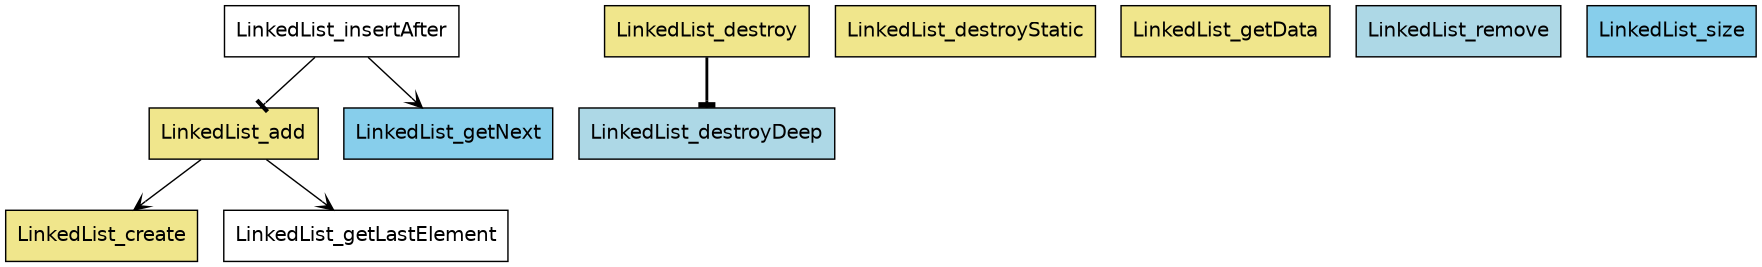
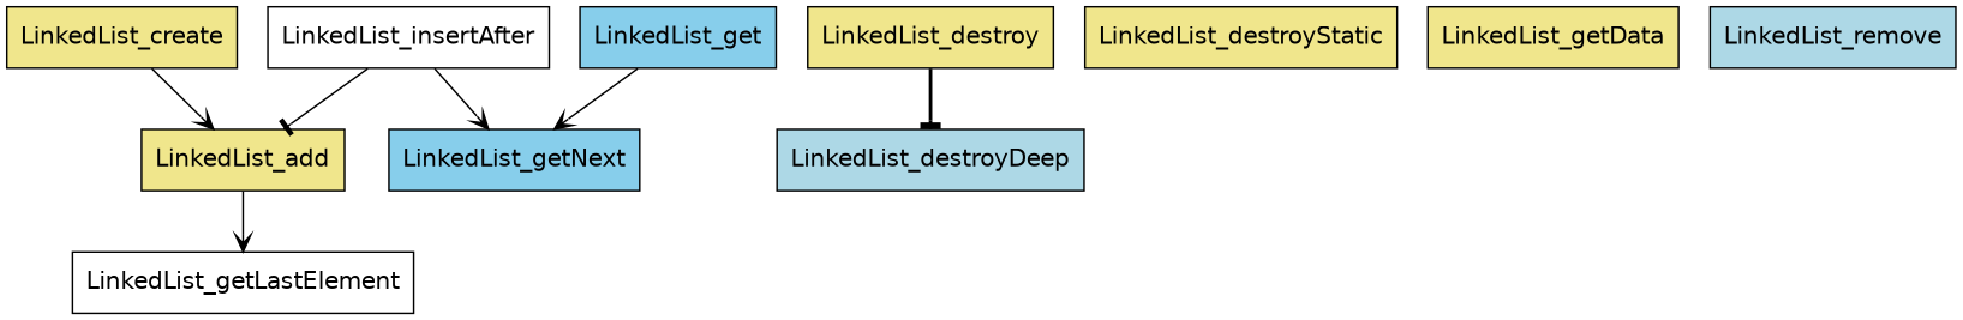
  digraph {
    fontname="DejaVu Sans"
    node [fillcolor=khaki fontname="DejaVu Sans" shape=box style=filled]
    edge [arrowhead=vee fontname="DejaVu Sans" style=solid]
    n1 [label=LinkedList_add]
    n2 [label=LinkedList_create]
    n3 [fillcolor=white label=LinkedList_getLastElement]
    n4 [label=LinkedList_destroy]
    n5 [fillcolor=lightblue label=LinkedList_destroyDeep]
    n6 [label=LinkedList_destroyStatic]
+   n7 [fillcolor=skyblue label=LinkedList_get]
    n8 [fillcolor=skyblue label=LinkedList_getNext]
    n9 [label=LinkedList_getData]
    n10 [fillcolor=white label=LinkedList_insertAfter]
    n11 [fillcolor=lightblue label=LinkedList_remove]
-   n12 [fillcolor=skyblue label=LinkedList_size]
-   n1 -> n2
+   n2 -> n1
    n1 -> n3
    n4 -> n5 [arrowhead=tee style=bold]
+   n7 -> n8
    n10 -> n1 [arrowhead=tee]
    n10 -> n8
  }
